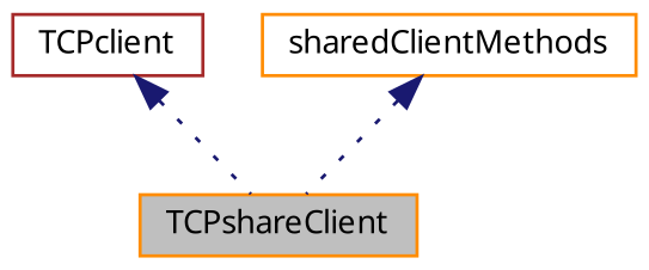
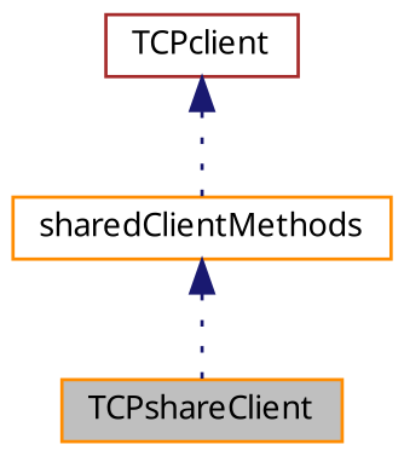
  digraph {
    fontname="Noto Sans"
    node [color=darkorange fillcolor=white fontname="Noto Sans" fontsize=10 shape=record style=filled]
    edge [color=midnightblue dir=back fontname="Noto Sans" fontsize=10 labelfontname=Helvetica labelfontsize=10 style=dotted]
    n1 [fillcolor=grey75 fontcolor=black height=0.2 label=TCPshareClient width=0.4]
    n2 [color=brown height=0.2 label=TCPclient width=0.4]
    n3 [height=0.2 label=sharedClientMethods width=0.4]
-   n2 -> n1
+   n2 -> n3
    n3 -> n1
  }
